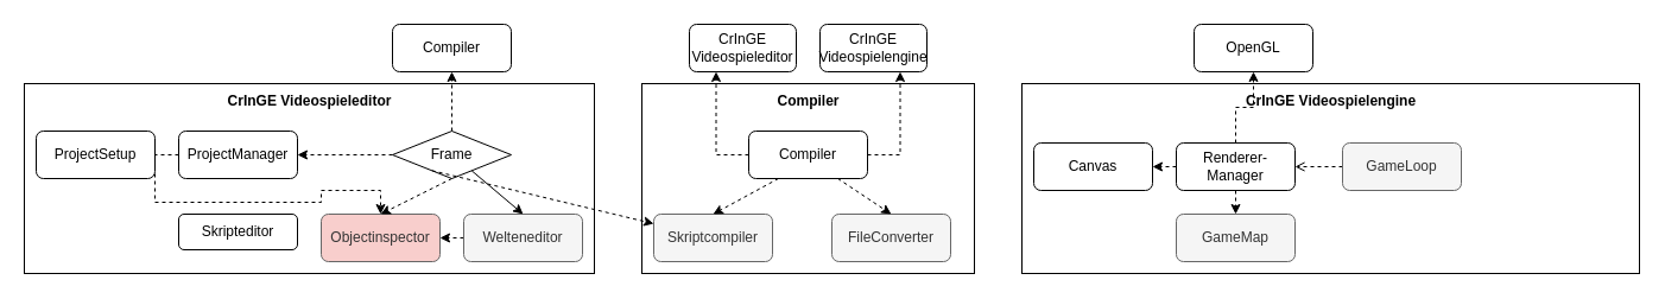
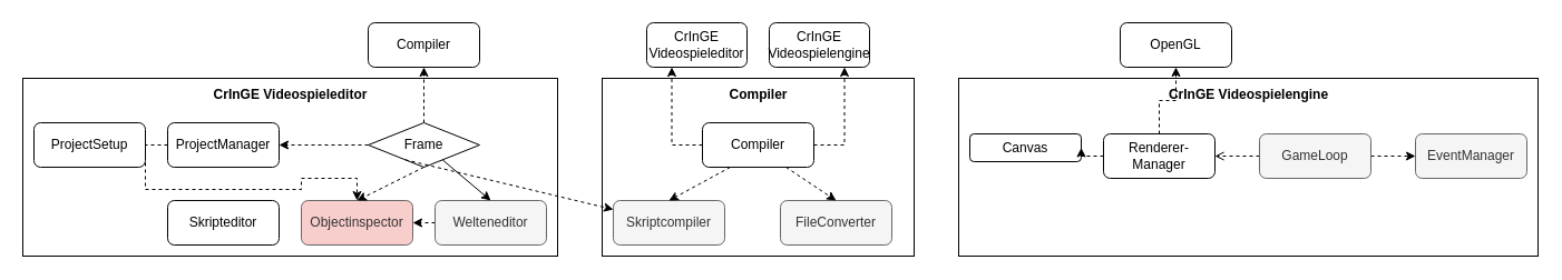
  <mxCell id="0" />
  <mxCell id="1" parent="0" />
  <mxCell id="2" value="" style="rounded=0;whiteSpace=wrap;html=1;" parent="1" vertex="1"><mxGeometry x="20" y="70" width="480" height="160" as="geometry" /></mxCell>
  <mxCell id="3" value="" style="rounded=0;whiteSpace=wrap;html=1;" parent="1" vertex="1"><mxGeometry x="860" y="70" width="520" height="160" as="geometry" /></mxCell>
  <mxCell id="4" value="Objectinspector" style="rounded=1;whiteSpace=wrap;html=1;fillColor=#f8cecc;fontColor=#333333;strokeColor=#666666;" parent="1" vertex="1"><mxGeometry x="270" y="180" width="100" height="40" as="geometry" /></mxCell>
  <mxCell id="5" style="edgeStyle=orthogonalEdgeStyle;rounded=0;orthogonalLoop=1;jettySize=auto;html=1;exitX=0;exitY=0.5;exitDx=0;exitDy=0;entryX=1;entryY=0.5;entryDx=0;entryDy=0;dashed=1;" parent="1" source="6" target="4" edge="1"><mxGeometry relative="1" as="geometry" /></mxCell>
  <mxCell id="6" value="Welteneditor" style="rounded=1;whiteSpace=wrap;html=1;fillColor=#f5f5f5;fontColor=#333333;strokeColor=#666666;" parent="1" vertex="1"><mxGeometry x="390" y="180" width="100" height="40" as="geometry" /></mxCell>
- <mxCell id="7" value="Canvas" style="rounded=1;whiteSpace=wrap;html=1;" parent="1" vertex="1"><mxGeometry x="870" y="120" width="100" height="40" as="geometry" /></mxCell>
- <mxCell id="8" value="GameMap" style="rounded=1;whiteSpace=wrap;html=1;fillColor=#f5f5f5;fontColor=#333333;strokeColor=#666666;" parent="1" vertex="1"><mxGeometry x="990" y="180" width="100" height="40" as="geometry" /></mxCell>
- <mxCell id="9" style="edgeStyle=orthogonalEdgeStyle;rounded=0;orthogonalLoop=1;jettySize=auto;html=1;exitX=0.5;exitY=1;exitDx=0;exitDy=0;entryX=0.5;entryY=0;entryDx=0;entryDy=0;dashed=1;" parent="1" source="12" target="8" edge="1"><mxGeometry relative="1" as="geometry" /></mxCell>
+ <mxCell id="7" value="Canvas" style="rounded=1;whiteSpace=wrap;html=1;" parent="1" vertex="1"><mxGeometry x="870" y="120" width="100" height="25" as="geometry" /></mxCell>
  <mxCell id="10" style="edgeStyle=orthogonalEdgeStyle;rounded=0;orthogonalLoop=1;jettySize=auto;html=1;exitX=0.5;exitY=0;exitDx=0;exitDy=0;entryX=0.5;entryY=1;entryDx=0;entryDy=0;dashed=1;" parent="1" source="12" target="13" edge="1"><mxGeometry relative="1" as="geometry" /></mxCell>
  <mxCell id="11" style="edgeStyle=orthogonalEdgeStyle;rounded=0;orthogonalLoop=1;jettySize=auto;html=1;exitX=0;exitY=0.5;exitDx=0;exitDy=0;entryX=1;entryY=0.5;entryDx=0;entryDy=0;dashed=1;" parent="1" source="12" target="7" edge="1"><mxGeometry relative="1" as="geometry" /></mxCell>
  <mxCell id="12" value="Renderer-Manager" style="rounded=1;whiteSpace=wrap;html=1;" parent="1" vertex="1"><mxGeometry x="990" y="120" width="100" height="40" as="geometry" /></mxCell>
  <mxCell id="13" value="OpenGL" style="rounded=1;whiteSpace=wrap;html=1;" parent="1" vertex="1"><mxGeometry x="1005" y="20" width="100" height="40" as="geometry" /></mxCell>
  <mxCell id="14" style="edgeStyle=orthogonalEdgeStyle;rounded=0;orthogonalLoop=1;jettySize=auto;html=1;exitX=0;exitY=0.5;exitDx=0;exitDy=0;entryX=1;entryY=0.5;entryDx=0;entryDy=0;dashed=1;endArrow=open;" parent="1" source="16" target="12" edge="1"><mxGeometry relative="1" as="geometry" /></mxCell>
+ <mxCell id="15" style="edgeStyle=orthogonalEdgeStyle;rounded=0;orthogonalLoop=1;jettySize=auto;html=1;exitX=1;exitY=0.5;exitDx=0;exitDy=0;entryX=0;entryY=0.5;entryDx=0;entryDy=0;dashed=1;" parent="1" source="16" target="17" edge="1"><mxGeometry relative="1" as="geometry" /></mxCell>
  <mxCell id="16" value="GameLoop" style="rounded=1;whiteSpace=wrap;html=1;fillColor=#f5f5f5;fontColor=#333333;strokeColor=#666666;" parent="1" vertex="1"><mxGeometry x="1130" y="120" width="100" height="40" as="geometry" /></mxCell>
+ <mxCell id="17" value="EventManager" style="rounded=1;whiteSpace=wrap;html=1;fillColor=#f5f5f5;fontColor=#333333;strokeColor=#666666;" parent="1" vertex="1"><mxGeometry x="1270" y="120" width="100" height="40" as="geometry" /></mxCell>
  <mxCell id="18" value="CrInGE Videospielengine" style="text;html=1;align=center;verticalAlign=middle;resizable=0;points=[];autosize=1;strokeColor=none;fillColor=none;fontStyle=1" parent="1" vertex="1"><mxGeometry x="1035" y="70" width="170" height="30" as="geometry" /></mxCell>
  <mxCell id="19" value="" style="rounded=0;whiteSpace=wrap;html=1;" parent="1" vertex="1"><mxGeometry x="540" y="70" width="280" height="160" as="geometry" /></mxCell>
  <mxCell id="20" value="Compiler" style="text;html=1;align=center;verticalAlign=middle;resizable=0;points=[];autosize=1;strokeColor=none;fillColor=none;fontStyle=1" parent="1" vertex="1"><mxGeometry x="640" y="70" width="80" height="30" as="geometry" /></mxCell>
  <mxCell id="21" value="Skriptcompiler" style="rounded=1;whiteSpace=wrap;html=1;fillColor=#f5f5f5;fontColor=#333333;strokeColor=#666666;" parent="1" vertex="1"><mxGeometry x="550" y="180" width="100" height="40" as="geometry" /></mxCell>
  <mxCell id="22" value="FileConverter" style="rounded=1;whiteSpace=wrap;html=1;fillColor=#f5f5f5;fontColor=#333333;strokeColor=#666666;" parent="1" vertex="1"><mxGeometry x="700" y="180" width="100" height="40" as="geometry" /></mxCell>
  <mxCell id="23" style="edgeStyle=orthogonalEdgeStyle;rounded=0;orthogonalLoop=1;jettySize=auto;html=1;exitX=1;exitY=0.5;exitDx=0;exitDy=0;entryX=0.75;entryY=1;entryDx=0;entryDy=0;dashed=1;" parent="1" source="25" target="28" edge="1"><mxGeometry relative="1" as="geometry" /></mxCell>
  <mxCell id="24" style="edgeStyle=orthogonalEdgeStyle;rounded=0;orthogonalLoop=1;jettySize=auto;html=1;exitX=0;exitY=0.5;exitDx=0;exitDy=0;entryX=0.25;entryY=1;entryDx=0;entryDy=0;dashed=1;" parent="1" source="25" target="35" edge="1"><mxGeometry relative="1" as="geometry" /></mxCell>
  <mxCell id="25" value="Compiler" style="rounded=1;whiteSpace=wrap;html=1;" parent="1" vertex="1"><mxGeometry x="630" y="110" width="100" height="40" as="geometry" /></mxCell>
  <mxCell id="26" value="" style="endArrow=classic;html=1;rounded=0;exitX=0.25;exitY=1;exitDx=0;exitDy=0;entryX=0.5;entryY=0;entryDx=0;entryDy=0;dashed=1;" parent="1" source="25" target="21" edge="1"><mxGeometry width="50" height="50" relative="1" as="geometry"><mxPoint x="730" y="210" as="sourcePoint" /><mxPoint x="780" y="160" as="targetPoint" /></mxGeometry></mxCell>
  <mxCell id="27" value="" style="endArrow=classic;html=1;rounded=0;exitX=0.75;exitY=1;exitDx=0;exitDy=0;entryX=0.5;entryY=0;entryDx=0;entryDy=0;dashed=1;" parent="1" source="25" target="22" edge="1"><mxGeometry width="50" height="50" relative="1" as="geometry"><mxPoint x="730" y="210" as="sourcePoint" /><mxPoint x="780" y="160" as="targetPoint" /></mxGeometry></mxCell>
  <mxCell id="28" value="CrInGE Videospielengine" style="rounded=1;whiteSpace=wrap;html=1;" parent="1" vertex="1"><mxGeometry x="690" y="20" width="90" height="40" as="geometry" /></mxCell>
  <mxCell id="29" value="CrInGE Videospieleditor" style="text;html=1;align=center;verticalAlign=middle;resizable=0;points=[];autosize=1;strokeColor=none;fillColor=none;fontStyle=1" parent="1" vertex="1"><mxGeometry x="180" y="70" width="160" height="30" as="geometry" /></mxCell>
  <mxCell id="30" style="edgeStyle=orthogonalEdgeStyle;rounded=0;orthogonalLoop=1;jettySize=auto;html=1;exitX=0;exitY=0.5;exitDx=0;exitDy=0;entryX=1;entryY=0.5;entryDx=0;entryDy=0;dashed=1;" parent="1" source="32" target="40" edge="1"><mxGeometry relative="1" as="geometry" /></mxCell>
  <mxCell id="31" style="edgeStyle=orthogonalEdgeStyle;rounded=0;orthogonalLoop=1;jettySize=auto;html=1;exitX=0.5;exitY=0;exitDx=0;exitDy=0;entryX=0.5;entryY=1;entryDx=0;entryDy=0;dashed=1;" parent="1" source="32" target="33" edge="1"><mxGeometry relative="1" as="geometry" /></mxCell>
  <mxCell id="32" value="Frame" style="rhombus;whiteSpace=wrap;html=1;" parent="1" vertex="1"><mxGeometry x="330" y="110" width="100" height="40" as="geometry" /></mxCell>
  <mxCell id="33" value="Compiler" style="rounded=1;whiteSpace=wrap;html=1;" parent="1" vertex="1"><mxGeometry x="330" y="20" width="100" height="40" as="geometry" /></mxCell>
  <mxCell id="34" value="" style="endArrow=classic;html=1;rounded=0;exitX=0.75;exitY=1;exitDx=0;exitDy=0;entryX=0.5;entryY=0;entryDx=0;entryDy=0;dashed=0;" parent="1" source="32" target="6" edge="1"><mxGeometry width="50" height="50" relative="1" as="geometry"><mxPoint x="390" y="170" as="sourcePoint" /><mxPoint x="440" y="120" as="targetPoint" /></mxGeometry></mxCell>
  <mxCell id="35" value="CrInGE Videospieleditor" style="rounded=1;whiteSpace=wrap;html=1;" parent="1" vertex="1"><mxGeometry x="580" y="20" width="90" height="40" as="geometry" /></mxCell>
- <mxCell id="36" value="Skripteditor" style="rounded=1;whiteSpace=wrap;html=1;" parent="1" vertex="1"><mxGeometry x="150" y="180" width="100" height="30" as="geometry" /></mxCell>
+ <mxCell id="36" value="Skripteditor" style="rounded=1;whiteSpace=wrap;html=1;" parent="1" vertex="1"><mxGeometry x="150" y="180" width="100" height="40" as="geometry" /></mxCell>
  <mxCell id="37" value="" style="endArrow=classic;html=1;rounded=0;exitX=0.5;exitY=1;exitDx=0;exitDy=0;entryX=0.5;entryY=0;entryDx=0;entryDy=0;dashed=1;" parent="1" source="32" target="4" edge="1"><mxGeometry width="50" height="50" relative="1" as="geometry"><mxPoint x="210" y="150" as="sourcePoint" /><mxPoint x="260" y="100" as="targetPoint" /></mxGeometry></mxCell>
  <mxCell id="38" value="" style="endArrow=classic;html=1;rounded=0;exitX=0.25;exitY=1;exitDx=0;exitDy=0;dashed=1;" parent="1" source="32" target="21" edge="1"><mxGeometry width="50" height="50" relative="1" as="geometry"><mxPoint x="210" y="150" as="sourcePoint" /><mxPoint x="260" y="100" as="targetPoint" /></mxGeometry></mxCell>
  <mxCell id="39" style="edgeStyle=orthogonalEdgeStyle;rounded=0;orthogonalLoop=1;jettySize=auto;html=1;exitX=0;exitY=0.5;exitDx=0;exitDy=0;dashed=1;" parent="1" source="40" target="4" edge="1"><mxGeometry relative="1" as="geometry" /></mxCell>
  <mxCell id="40" value="ProjectManager" style="rounded=1;whiteSpace=wrap;html=1;" parent="1" vertex="1"><mxGeometry x="150" y="110" width="100" height="40" as="geometry" /></mxCell>
  <mxCell id="41" value="ProjectSetup" style="rounded=1;whiteSpace=wrap;html=1;" parent="1" vertex="1"><mxGeometry x="30" y="110" width="100" height="40" as="geometry" /></mxCell>
